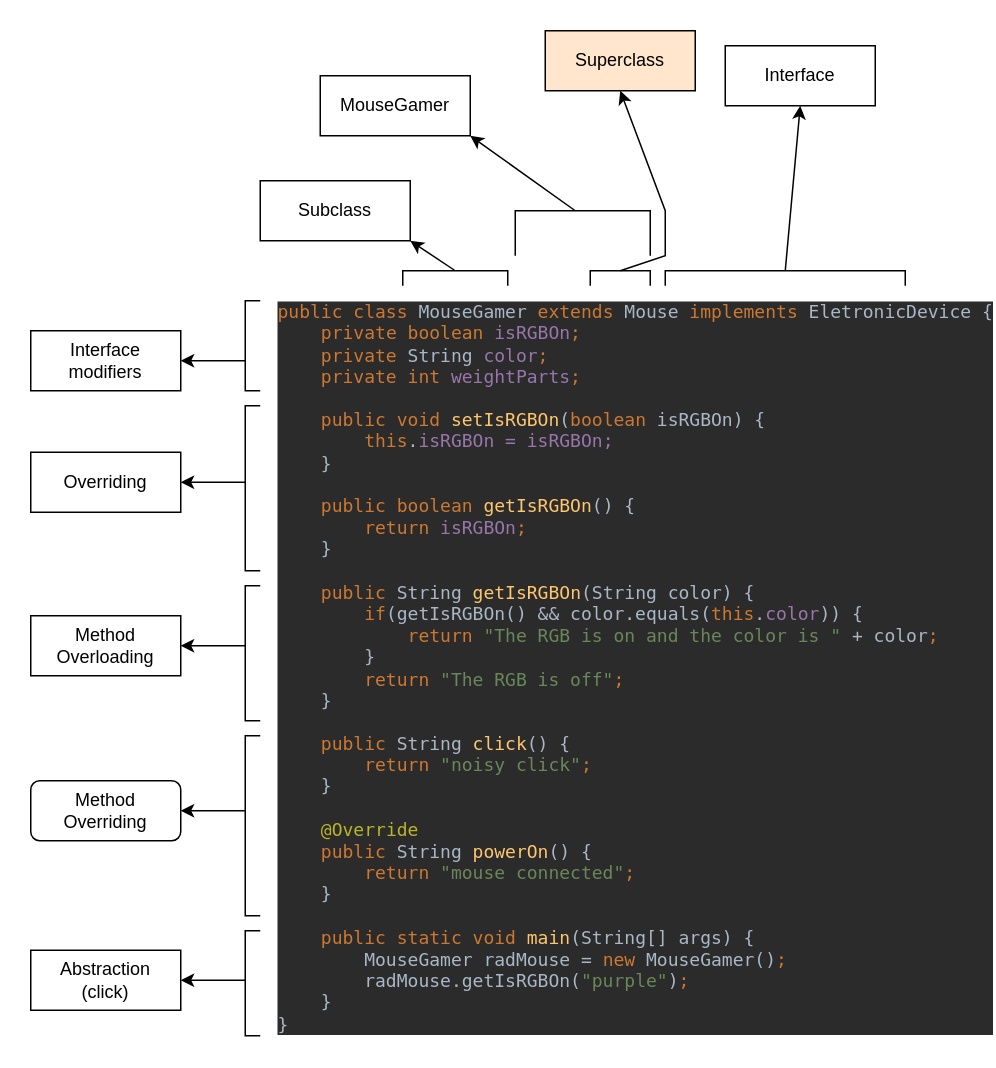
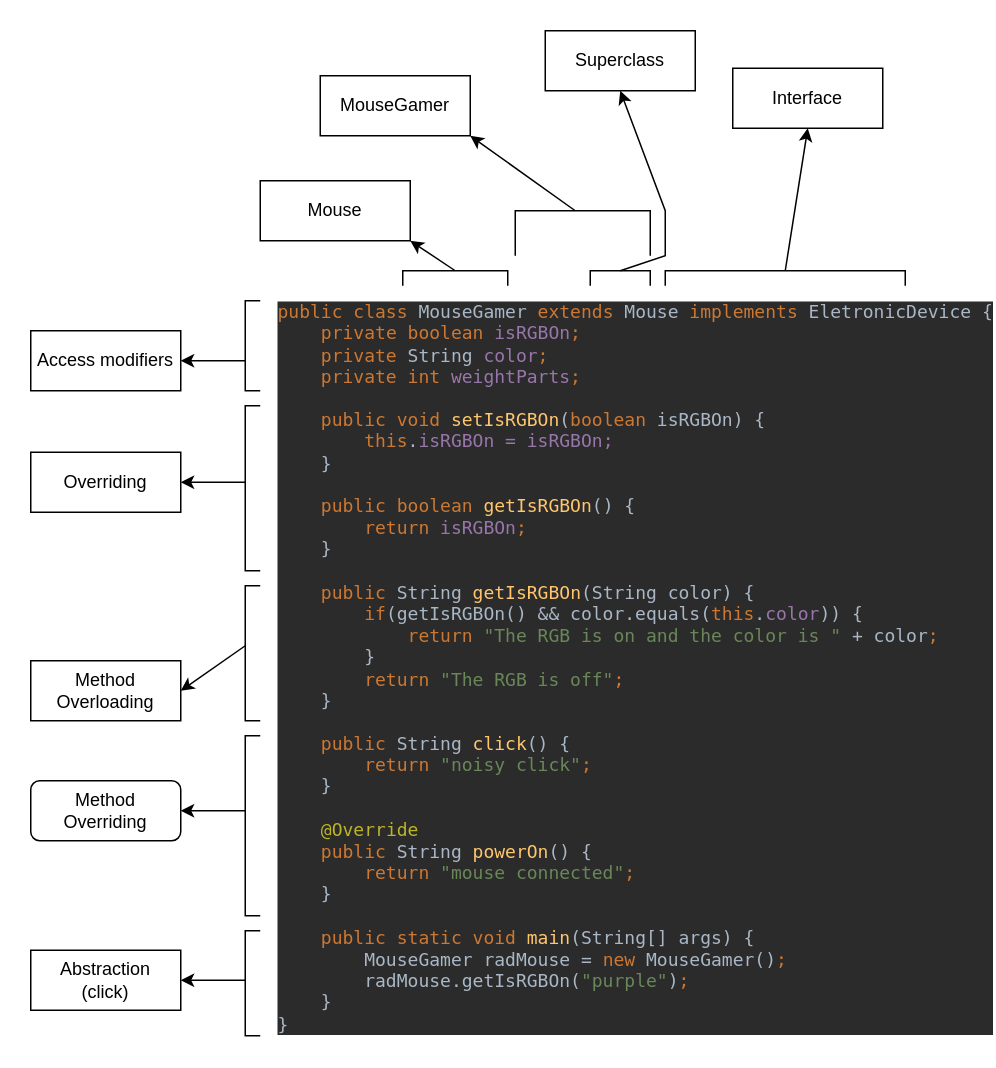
  <mxCell id="0" />
  <mxCell id="1" parent="0" />
  <mxCell id="2" value="&lt;pre style=&quot;background-color:#2b2b2b;color:#a9b7c6;font-family:'JetBrains Mono',monospace;font-size:9,8pt;&quot;&gt;&lt;span style=&quot;color:#cc7832;&quot;&gt;public class &lt;/span&gt;MouseGamer &lt;span style=&quot;color:#cc7832;&quot;&gt;extends &lt;/span&gt;Mouse &lt;span style=&quot;color:#cc7832;&quot;&gt;implements &lt;/span&gt;EletronicDevice {&lt;br&gt;    &lt;span style=&quot;color:#cc7832;&quot;&gt;private boolean &lt;/span&gt;&lt;span style=&quot;color:#9876aa;&quot;&gt;isRGBOn&lt;/span&gt;&lt;span style=&quot;color:#cc7832;&quot;&gt;;&lt;br&gt;&lt;/span&gt;&lt;span style=&quot;color:#cc7832;&quot;&gt;    private &lt;/span&gt;String &lt;span style=&quot;color:#9876aa;&quot;&gt;color&lt;/span&gt;&lt;span style=&quot;color:#cc7832;&quot;&gt;;&lt;br&gt;&lt;/span&gt;&lt;span style=&quot;color:#cc7832;&quot;&gt;    private int &lt;/span&gt;&lt;span style=&quot;color:#9876aa;&quot;&gt;weightParts&lt;/span&gt;&lt;span style=&quot;color:#cc7832;&quot;&gt;;&lt;br&gt;&lt;/span&gt;&lt;span style=&quot;color:#cc7832;&quot;&gt;&lt;br&gt;&lt;/span&gt;&lt;span style=&quot;color:#cc7832;&quot;&gt;    public void &lt;/span&gt;&lt;span style=&quot;color:#ffc66d;&quot;&gt;setIsRGBOn&lt;/span&gt;(&lt;span style=&quot;color:#cc7832;&quot;&gt;boolean &lt;/span&gt;isRGBOn) {&lt;br&gt;        &lt;span style=&quot;color:#cc7832;&quot;&gt;this&lt;/span&gt;.&lt;span style=&quot;color:#9876aa;&quot;&gt;isRGBOn = isRGBOn;&lt;/span&gt;&lt;span style=&quot;color:#cc7832;&quot;&gt;&lt;br&gt;&lt;/span&gt;&lt;span style=&quot;color:#cc7832;&quot;&gt;    &lt;/span&gt;}&lt;br&gt;&lt;br&gt;    &lt;span style=&quot;color:#cc7832;&quot;&gt;public boolean &lt;/span&gt;&lt;span style=&quot;color:#ffc66d;&quot;&gt;getIsRGBOn&lt;/span&gt;() {&lt;br&gt;        &lt;span style=&quot;color:#cc7832;&quot;&gt;return &lt;/span&gt;&lt;span style=&quot;color:#9876aa;&quot;&gt;isRGBOn&lt;/span&gt;&lt;span style=&quot;color:#cc7832;&quot;&gt;;&lt;br&gt;&lt;/span&gt;&lt;span style=&quot;color:#cc7832;&quot;&gt;    &lt;/span&gt;}&lt;br&gt;&lt;br&gt;    &lt;span style=&quot;color:#cc7832;&quot;&gt;public &lt;/span&gt;String &lt;span style=&quot;color:#ffc66d;&quot;&gt;getIsRGBOn&lt;/span&gt;(String color) {&lt;br&gt;        &lt;span style=&quot;color:#cc7832;&quot;&gt;if&lt;/span&gt;(getIsRGBOn() &amp;amp;&amp;amp; color.equals(&lt;span style=&quot;color:#cc7832;&quot;&gt;this&lt;/span&gt;.&lt;span style=&quot;color:#9876aa;&quot;&gt;color&lt;/span&gt;)) {&lt;br&gt;            &lt;span style=&quot;color:#cc7832;&quot;&gt;return &lt;/span&gt;&lt;span style=&quot;color:#6a8759;&quot;&gt;&quot;The RGB is on and the color is &quot; &lt;/span&gt;+ color&lt;span style=&quot;color:#cc7832;&quot;&gt;;&lt;br&gt;&lt;/span&gt;&lt;span style=&quot;color:#cc7832;&quot;&gt;        &lt;/span&gt;}&lt;br&gt;        &lt;span style=&quot;color:#cc7832;&quot;&gt;return &lt;/span&gt;&lt;span style=&quot;color:#6a8759;&quot;&gt;&quot;The RGB is off&quot;&lt;/span&gt;&lt;span style=&quot;color:#cc7832;&quot;&gt;;&lt;br&gt;&lt;/span&gt;&lt;span style=&quot;color:#cc7832;&quot;&gt;    &lt;/span&gt;}&lt;br&gt;&lt;br&gt;    &lt;span style=&quot;color:#cc7832;&quot;&gt;public &lt;/span&gt;String &lt;span style=&quot;color:#ffc66d;&quot;&gt;click&lt;/span&gt;() {&lt;br&gt;        &lt;span style=&quot;color:#cc7832;&quot;&gt;return &lt;/span&gt;&lt;span style=&quot;color:#6a8759;&quot;&gt;&quot;noisy click&quot;&lt;/span&gt;&lt;span style=&quot;color:#cc7832;&quot;&gt;;&lt;br&gt;&lt;/span&gt;&lt;span style=&quot;color:#cc7832;&quot;&gt;    &lt;/span&gt;}&lt;br&gt;&lt;br&gt;    &lt;span style=&quot;color:#bbb529;&quot;&gt;@Override&lt;br&gt;&lt;/span&gt;&lt;span style=&quot;color:#bbb529;&quot;&gt;    &lt;/span&gt;&lt;span style=&quot;color:#cc7832;&quot;&gt;public &lt;/span&gt;String &lt;span style=&quot;color:#ffc66d;&quot;&gt;powerOn&lt;/span&gt;() {&lt;br&gt;        &lt;span style=&quot;color:#cc7832;&quot;&gt;return &lt;/span&gt;&lt;span style=&quot;color:#6a8759;&quot;&gt;&quot;mouse connected&quot;&lt;/span&gt;&lt;span style=&quot;color:#cc7832;&quot;&gt;;&lt;br&gt;&lt;/span&gt;&lt;span style=&quot;color:#cc7832;&quot;&gt;    &lt;/span&gt;}&lt;br&gt;&lt;br&gt;    &lt;span style=&quot;color:#cc7832;&quot;&gt;public static void &lt;/span&gt;&lt;span style=&quot;color:#ffc66d;&quot;&gt;main&lt;/span&gt;(String[] args) {&lt;br&gt;        MouseGamer radMouse = &lt;span style=&quot;color:#cc7832;&quot;&gt;new &lt;/span&gt;MouseGamer()&lt;span style=&quot;color:#cc7832;&quot;&gt;;&lt;br&gt;&lt;/span&gt;&lt;span style=&quot;color:#cc7832;&quot;&gt;        &lt;/span&gt;radMouse.getIsRGBOn(&lt;span style=&quot;color:#6a8759;&quot;&gt;&quot;purple&quot;&lt;/span&gt;)&lt;span style=&quot;color:#cc7832;&quot;&gt;;&lt;br&gt;&lt;/span&gt;&lt;span style=&quot;color:#cc7832;&quot;&gt;    &lt;/span&gt;}&lt;br&gt;}&lt;/pre&gt;" style="text;html=1;strokeColor=none;fillColor=none;align=left;verticalAlign=middle;whiteSpace=wrap;rounded=0;" parent="1" vertex="1"><mxGeometry x="183" y="430" width="60" height="30" as="geometry" /></mxCell>
  <mxCell id="3" value="" style="endArrow=none;html=1;rounded=0;" parent="1" edge="1"><mxGeometry width="50" height="50" relative="1" as="geometry"><mxPoint x="343" y="170" as="sourcePoint" /><mxPoint y="170" as="targetPoint" x="433" /><Array as="points"><mxPoint x="343" y="140" /><mxPoint y="140" x="433" /></Array></mxGeometry></mxCell>
  <mxCell id="4" value="" style="endArrow=classic;html=1;rounded=0;entryX=1;entryY=1;entryDx=0;entryDy=0;" parent="1" target="5" edge="1"><mxGeometry width="50" height="50" relative="1" as="geometry"><mxPoint x="383" y="140" as="sourcePoint" /><mxPoint x="393" y="70" as="targetPoint" /></mxGeometry></mxCell>
  <mxCell id="5" value="MouseGamer" style="rounded=0;whiteSpace=wrap;html=1;" parent="1" vertex="1"><mxGeometry x="213" y="50" width="100" height="40" as="geometry" /></mxCell>
- <mxCell id="6" value="Interface" style="rounded=0;whiteSpace=wrap;html=1;" parent="1" vertex="1"><mxGeometry x="483" y="30" width="100" height="40" as="geometry" /></mxCell>
- <mxCell id="7" value="Superclass" style="rounded=0;whiteSpace=wrap;html=1;fillColor=#ffe6cc;" parent="1" vertex="1"><mxGeometry x="363" y="20" width="100" height="40" as="geometry" /></mxCell>
+ <mxCell id="6" value="Interface" style="rounded=0;whiteSpace=wrap;html=1;" parent="1" vertex="1"><mxGeometry x="488" y="45" width="100" height="40" as="geometry" /></mxCell>
+ <mxCell id="7" value="Superclass" style="rounded=0;whiteSpace=wrap;html=1;" parent="1" vertex="1"><mxGeometry x="363" y="20" width="100" height="40" as="geometry" /></mxCell>
  <mxCell id="8" value="" style="endArrow=none;html=1;rounded=0;" parent="1" edge="1"><mxGeometry width="50" height="50" relative="1" as="geometry"><mxPoint x="393" y="190" as="sourcePoint" /><mxPoint y="190" as="targetPoint" x="433" /><Array as="points"><mxPoint x="393" y="180" /><mxPoint y="180" x="433" /></Array></mxGeometry></mxCell>
  <mxCell id="9" value="" style="endArrow=classic;html=1;rounded=0;entryX=0.5;entryY=1;entryDx=0;entryDy=0;" parent="1" target="7" edge="1"><mxGeometry width="50" height="50" relative="1" as="geometry"><mxPoint x="413" y="180" as="sourcePoint" /><mxPoint x="307.286" y="90" as="targetPoint" /><Array as="points"><mxPoint x="443" y="170" /><mxPoint x="443" y="140" /></Array></mxGeometry></mxCell>
  <mxCell id="10" value="" style="endArrow=none;html=1;rounded=0;" parent="1" edge="1"><mxGeometry width="50" height="50" relative="1" as="geometry"><mxPoint x="443" y="190" as="sourcePoint" /><mxPoint x="603" y="190" as="targetPoint" /><Array as="points"><mxPoint x="443" y="180" /><mxPoint x="603" y="180" /></Array></mxGeometry></mxCell>
  <mxCell id="11" value="" style="endArrow=classic;html=1;rounded=0;entryX=0.5;entryY=1;entryDx=0;entryDy=0;" parent="1" target="6" edge="1"><mxGeometry width="50" height="50" relative="1" as="geometry"><mxPoint x="523" y="180" as="sourcePoint" /><mxPoint x="323" y="100" as="targetPoint" /></mxGeometry></mxCell>
  <mxCell id="12" value="" style="endArrow=none;html=1;rounded=0;" parent="1" edge="1"><mxGeometry width="50" height="50" relative="1" as="geometry"><mxPoint x="173" y="260" as="sourcePoint" /><mxPoint x="173" y="200" as="targetPoint" /><Array as="points"><mxPoint x="163" y="260" /><mxPoint x="163" y="200" /></Array></mxGeometry></mxCell>
- <mxCell id="13" value="Interface modifiers" style="rounded=0;whiteSpace=wrap;html=1;" parent="1" vertex="1"><mxGeometry x="20" y="220" width="100" height="40" as="geometry" /></mxCell>
+ <mxCell id="13" value="Access modifiers" style="rounded=0;whiteSpace=wrap;html=1;" parent="1" vertex="1"><mxGeometry x="20" y="220" width="100" height="40" as="geometry" /></mxCell>
  <mxCell id="14" value="" style="endArrow=classic;html=1;rounded=0;entryX=1;entryY=0.5;entryDx=0;entryDy=0;" parent="1" target="13" edge="1"><mxGeometry width="50" height="50" relative="1" as="geometry"><mxPoint x="163" y="240" as="sourcePoint" /><mxPoint x="323" y="100" as="targetPoint" /></mxGeometry></mxCell>
  <mxCell id="15" value="" style="endArrow=none;html=1;rounded=0;" parent="1" edge="1"><mxGeometry width="50" height="50" relative="1" as="geometry"><mxPoint x="173" y="480" as="sourcePoint" /><mxPoint x="173" y="390" as="targetPoint" /><Array as="points"><mxPoint x="163" y="480" /><mxPoint x="163" y="390" /></Array></mxGeometry></mxCell>
- <mxCell id="16" value="Method&lt;br&gt;Overloading" style="rounded=0;whiteSpace=wrap;html=1;" parent="1" vertex="1"><mxGeometry x="20" y="410" width="100" height="40" as="geometry" /></mxCell>
+ <mxCell id="16" value="Method&lt;br&gt;Overloading" style="rounded=0;whiteSpace=wrap;html=1;" parent="1" vertex="1"><mxGeometry x="20" y="440" width="100" height="40" as="geometry" /></mxCell>
  <mxCell id="17" value="" style="endArrow=classic;html=1;rounded=0;entryX=1;entryY=0.5;entryDx=0;entryDy=0;" parent="1" target="16" edge="1"><mxGeometry width="50" height="50" relative="1" as="geometry"><mxPoint x="163" y="430" as="sourcePoint" /><mxPoint x="323" y="290" as="targetPoint" /></mxGeometry></mxCell>
  <mxCell id="18" value="" style="endArrow=none;html=1;rounded=0;" parent="1" edge="1"><mxGeometry width="50" height="50" relative="1" as="geometry"><mxPoint x="173" y="610" as="sourcePoint" /><mxPoint x="173" y="490" as="targetPoint" /><Array as="points"><mxPoint x="163" y="610" /><mxPoint x="163" y="490" /></Array></mxGeometry></mxCell>
  <mxCell id="19" value="Method&lt;br&gt;Overriding" style="whiteSpace=wrap;html=1;rounded=1;" parent="1" vertex="1"><mxGeometry x="20" y="520" width="100" height="40" as="geometry" /></mxCell>
  <mxCell id="20" value="" style="endArrow=classic;html=1;rounded=0;entryX=1;entryY=0.5;entryDx=0;entryDy=0;" parent="1" target="19" edge="1"><mxGeometry width="50" height="50" relative="1" as="geometry"><mxPoint x="163" y="540" as="sourcePoint" /><mxPoint x="323" y="400" as="targetPoint" /></mxGeometry></mxCell>
  <mxCell id="21" value="" style="endArrow=none;html=1;rounded=0;" parent="1" edge="1"><mxGeometry width="50" height="50" relative="1" as="geometry"><mxPoint x="173" y="380" as="sourcePoint" /><mxPoint x="173" y="270" as="targetPoint" /><Array as="points"><mxPoint x="163" y="380" /><mxPoint x="163" y="270" /></Array></mxGeometry></mxCell>
  <mxCell id="22" value="Overriding" style="rounded=0;whiteSpace=wrap;html=1;" parent="1" vertex="1"><mxGeometry x="20" y="301" width="100" height="40" as="geometry" /></mxCell>
  <mxCell id="23" value="" style="endArrow=classic;html=1;rounded=0;entryX=1;entryY=0.5;entryDx=0;entryDy=0;" parent="1" target="22" edge="1"><mxGeometry width="50" height="50" relative="1" as="geometry"><mxPoint x="163" y="321" as="sourcePoint" /><mxPoint x="323" y="181" as="targetPoint" /></mxGeometry></mxCell>
- <mxCell id="24" value="Subclass" style="rounded=0;whiteSpace=wrap;html=1;" parent="1" vertex="1"><mxGeometry x="173" y="120" width="100" height="40" as="geometry" /></mxCell>
+ <mxCell id="24" value="Mouse" style="rounded=0;whiteSpace=wrap;html=1;" parent="1" vertex="1"><mxGeometry x="173" y="120" width="100" height="40" as="geometry" /></mxCell>
  <mxCell id="25" value="" style="endArrow=none;html=1;rounded=0;" parent="1" edge="1"><mxGeometry width="50" height="50" relative="1" as="geometry"><mxPoint x="268" y="190" as="sourcePoint" /><mxPoint x="338" y="190" as="targetPoint" /><Array as="points"><mxPoint x="268" y="180" /><mxPoint x="338" y="180" /></Array></mxGeometry></mxCell>
  <mxCell id="26" value="" style="endArrow=classic;html=1;rounded=0;entryX=1;entryY=1;entryDx=0;entryDy=0;" parent="1" target="24" edge="1"><mxGeometry width="50" height="50" relative="1" as="geometry"><mxPoint x="303" y="180" as="sourcePoint" /><mxPoint x="53" y="100" as="targetPoint" /></mxGeometry></mxCell>
  <mxCell id="27" value="" style="endArrow=none;html=1;rounded=0;" parent="1" edge="1"><mxGeometry width="50" height="50" relative="1" as="geometry"><mxPoint x="173" y="690" as="sourcePoint" /><mxPoint x="173" y="620" as="targetPoint" /><Array as="points"><mxPoint x="163" y="690" /><mxPoint x="163" y="620" /></Array></mxGeometry></mxCell>
  <mxCell id="28" value="Abstraction&lt;br&gt;(click)" style="rounded=0;whiteSpace=wrap;html=1;" parent="1" vertex="1"><mxGeometry x="20" y="633" width="100" height="40" as="geometry" /></mxCell>
  <mxCell id="29" value="" style="endArrow=classic;html=1;rounded=0;entryX=1;entryY=0.5;entryDx=0;entryDy=0;" parent="1" target="28" edge="1"><mxGeometry width="50" height="50" relative="1" as="geometry"><mxPoint x="163" y="653" as="sourcePoint" /><mxPoint x="323" y="513" as="targetPoint" /></mxGeometry></mxCell>
